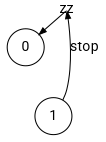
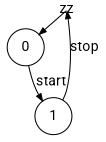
  digraph {
    fontname=Roboto
    pack=true
    rankdir=TB
    ranksep=0
    node [color=black fillcolor=white fixedsize=true fontname=Roboto shape=circle style=filled]
    edge [arrowsize=0.7 fontname=Roboto]
    zz [color=white height=0.05 width=0.05]
    0 [height=0.5 width=0.5]
    1 [height=0.5 width=0.5]
    zz -> 0
+   0 -> 1 [label=start]
    1 -> zz [label=stop]
  }
